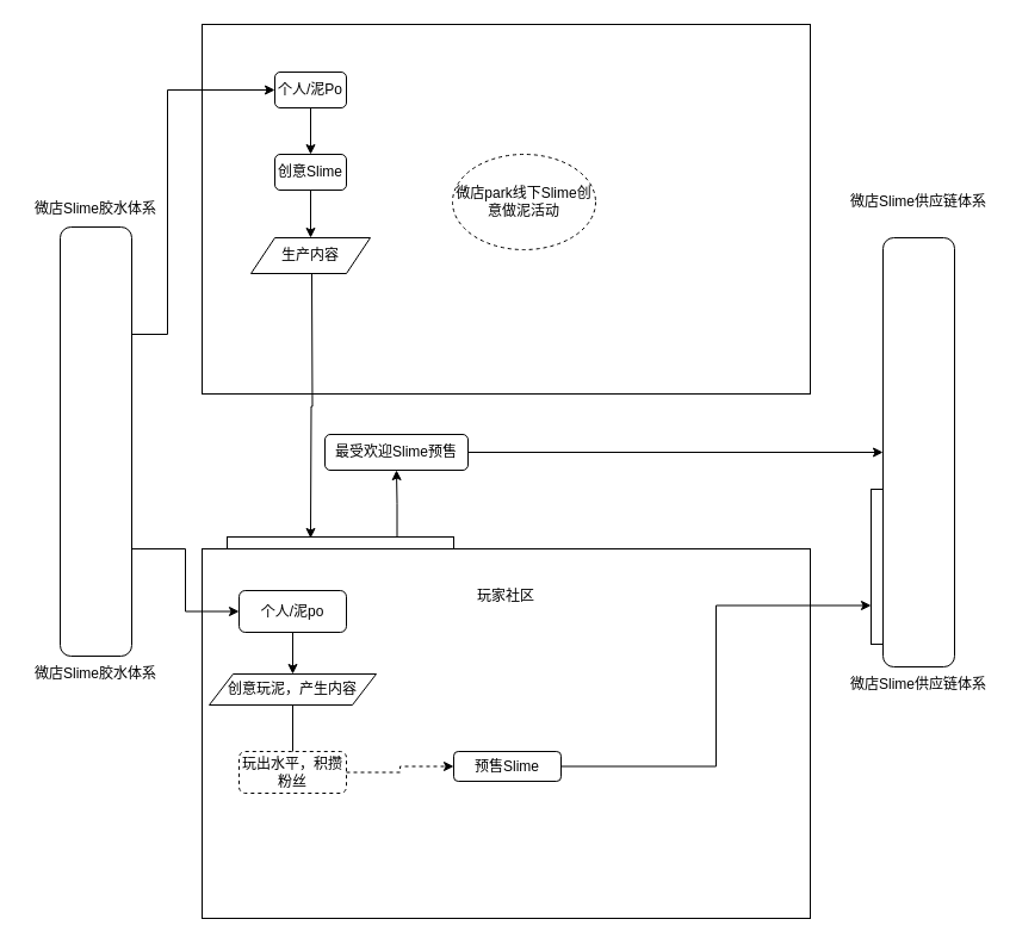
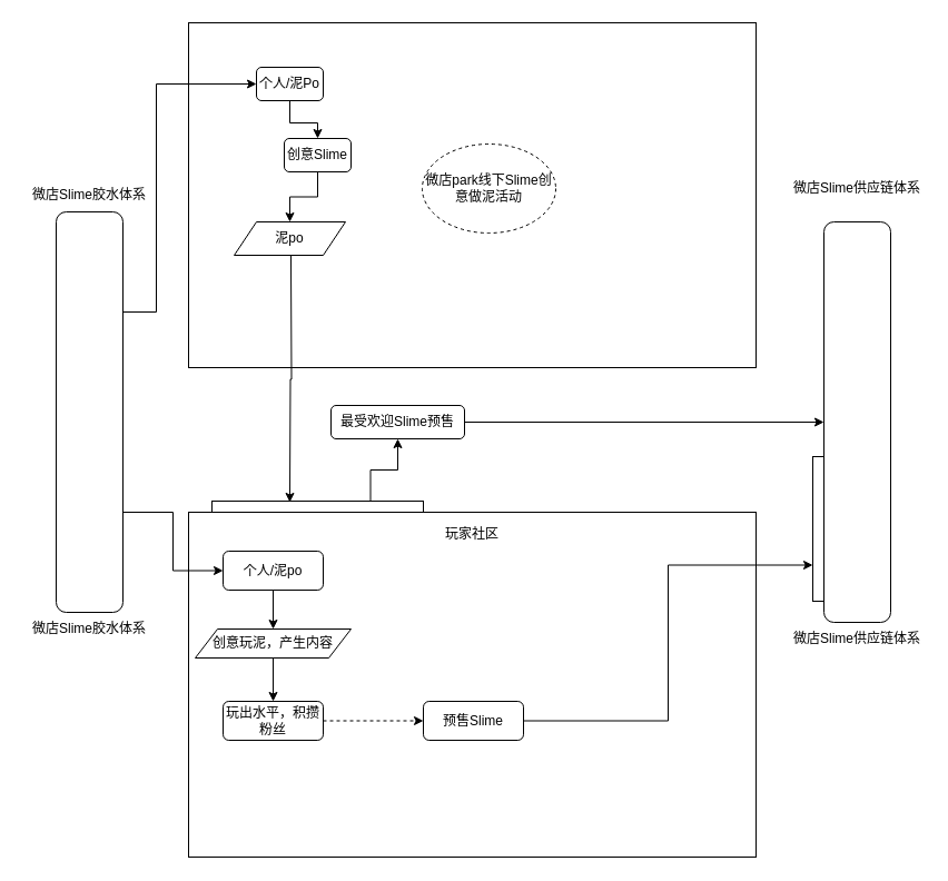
  <mxCell id="0" />
  <mxCell id="1" parent="0" />
  <mxCell id="2" value="" style="rounded=0;whiteSpace=wrap;html=1;fillColor=none;" vertex="1" parent="1"><mxGeometry x="169" y="20" width="510" height="310" as="geometry" /></mxCell>
  <mxCell id="3" value="" style="rounded=0;whiteSpace=wrap;html=1;fillColor=none;" vertex="1" parent="1"><mxGeometry x="169" y="460" width="510" height="310" as="geometry" /></mxCell>
- <mxCell id="4" value="玩家社区" style="text;html=1;strokeColor=none;fillColor=none;align=center;verticalAlign=middle;whiteSpace=wrap;rounded=0;" vertex="1" parent="1"><mxGeometry x="379" y="490" width="90" height="20" as="geometry" /></mxCell>
+ <mxCell id="4" value="玩家社区" style="text;html=1;strokeColor=none;fillColor=none;align=center;verticalAlign=middle;whiteSpace=wrap;rounded=0;" vertex="1" parent="1"><mxGeometry x="379" y="470" width="90" height="20" as="geometry" /></mxCell>
  <mxCell id="5" value="" style="rounded=1;whiteSpace=wrap;html=1;fillColor=none;" vertex="1" parent="1"><mxGeometry x="740" y="199" width="60" height="360" as="geometry" /></mxCell>
  <mxCell id="6" value="微店Slime供应链体系" style="text;html=1;strokeColor=none;fillColor=none;align=center;verticalAlign=middle;whiteSpace=wrap;rounded=0;" vertex="1" parent="1"><mxGeometry x="710" y="159" width="120" height="20" as="geometry" /></mxCell>
  <mxCell id="7" value="微店Slime供应链体系" style="text;html=1;strokeColor=none;fillColor=none;align=center;verticalAlign=middle;whiteSpace=wrap;rounded=0;" vertex="1" parent="1"><mxGeometry x="710" y="564" width="120" height="20" as="geometry" /></mxCell>
  <mxCell id="8" style="edgeStyle=orthogonalEdgeStyle;rounded=0;orthogonalLoop=1;jettySize=auto;html=1;exitX=1;exitY=0.25;exitDx=0;exitDy=0;entryX=0;entryY=0.5;entryDx=0;entryDy=0;" edge="1" parent="1" source="10" target="14"><mxGeometry relative="1" as="geometry"><Array as="points"><mxPoint x="140" y="280" /><mxPoint x="140" y="75" /></Array></mxGeometry></mxCell>
  <mxCell id="9" style="edgeStyle=orthogonalEdgeStyle;rounded=0;orthogonalLoop=1;jettySize=auto;html=1;exitX=1;exitY=0.75;exitDx=0;exitDy=0;entryX=0;entryY=0.5;entryDx=0;entryDy=0;" edge="1" parent="1" source="10" target="25"><mxGeometry relative="1" as="geometry" /></mxCell>
  <mxCell id="10" value="" style="rounded=1;whiteSpace=wrap;html=1;fillColor=none;" vertex="1" parent="1"><mxGeometry x="50" y="190" width="60" height="360" as="geometry" /></mxCell>
  <mxCell id="11" value="微店Slime胶水体系" style="text;html=1;strokeColor=none;fillColor=none;align=center;verticalAlign=middle;whiteSpace=wrap;rounded=0;" vertex="1" parent="1"><mxGeometry x="20" y="165" width="120" height="20" as="geometry" /></mxCell>
  <mxCell id="12" value="微店Slime胶水体系" style="text;html=1;strokeColor=none;fillColor=none;align=center;verticalAlign=middle;whiteSpace=wrap;rounded=0;" vertex="1" parent="1"><mxGeometry x="20" y="555" width="120" height="20" as="geometry" /></mxCell>
  <mxCell id="13" style="edgeStyle=orthogonalEdgeStyle;rounded=0;orthogonalLoop=1;jettySize=auto;html=1;exitX=0.5;exitY=1;exitDx=0;exitDy=0;entryX=0.5;entryY=0;entryDx=0;entryDy=0;" edge="1" parent="1" source="14" target="16"><mxGeometry relative="1" as="geometry" /></mxCell>
  <mxCell id="14" value="个人/泥Po" style="rounded=1;whiteSpace=wrap;html=1;fillColor=none;" vertex="1" parent="1"><mxGeometry x="230" y="60" width="60" height="30" as="geometry" /></mxCell>
  <mxCell id="15" style="edgeStyle=orthogonalEdgeStyle;rounded=0;orthogonalLoop=1;jettySize=auto;html=1;exitX=0.5;exitY=1;exitDx=0;exitDy=0;" edge="1" parent="1" source="16" target="18"><mxGeometry relative="1" as="geometry" /></mxCell>
- <mxCell id="16" value="创意Slime" style="rounded=1;whiteSpace=wrap;html=1;fillColor=none;" vertex="1" parent="1"><mxGeometry x="230" y="129" width="60" height="30" as="geometry" /></mxCell>
+ <mxCell id="16" value="创意Slime" style="rounded=1;whiteSpace=wrap;html=1;fillColor=none;" vertex="1" parent="1"><mxGeometry x="255" y="124" width="60" height="30" as="geometry" /></mxCell>
  <mxCell id="17" style="edgeStyle=orthogonalEdgeStyle;rounded=0;orthogonalLoop=1;jettySize=auto;html=1;exitX=0.5;exitY=1;exitDx=0;exitDy=0;entryX=0.363;entryY=0.1;entryDx=0;entryDy=0;entryPerimeter=0;" edge="1" parent="1"><mxGeometry relative="1" as="geometry"><mxPoint x="261" y="229" as="sourcePoint" /><mxPoint x="259.97" y="451" as="targetPoint" /></mxGeometry></mxCell>
- <mxCell id="18" value="生产内容" style="shape=parallelogram;perimeter=parallelogramPerimeter;whiteSpace=wrap;html=1;fixedSize=1;fillColor=none;" vertex="1" parent="1"><mxGeometry x="210" y="199" width="100" height="30" as="geometry" /></mxCell>
+ <mxCell id="18" value="泥po" style="shape=parallelogram;perimeter=parallelogramPerimeter;whiteSpace=wrap;html=1;fixedSize=1;fillColor=none;" vertex="1" parent="1"><mxGeometry x="210" y="199" width="100" height="30" as="geometry" /></mxCell>
  <mxCell id="19" style="edgeStyle=orthogonalEdgeStyle;rounded=0;orthogonalLoop=1;jettySize=auto;html=1;exitX=0.75;exitY=0;exitDx=0;exitDy=0;entryX=0.5;entryY=1;entryDx=0;entryDy=0;" edge="1" parent="1" source="20" target="22"><mxGeometry relative="1" as="geometry" /></mxCell>
  <mxCell id="20" value="" style="rounded=0;whiteSpace=wrap;html=1;fillColor=none;" vertex="1" parent="1"><mxGeometry x="190" y="450" width="190" height="10" as="geometry" /></mxCell>
  <mxCell id="21" style="edgeStyle=orthogonalEdgeStyle;rounded=0;orthogonalLoop=1;jettySize=auto;html=1;exitX=1;exitY=0.5;exitDx=0;exitDy=0;entryX=0;entryY=0.5;entryDx=0;entryDy=0;" edge="1" parent="1" source="22" target="5"><mxGeometry relative="1" as="geometry" /></mxCell>
- <mxCell id="22" value="最受欢迎Slime预售" style="rounded=1;whiteSpace=wrap;html=1;fillColor=none;" vertex="1" parent="1"><mxGeometry x="272" y="364" width="120" height="30" as="geometry" /></mxCell>
+ <mxCell id="22" value="最受欢迎Slime预售" style="rounded=1;whiteSpace=wrap;html=1;fillColor=none;" vertex="1" parent="1"><mxGeometry x="297" y="364" width="120" height="30" as="geometry" /></mxCell>
  <mxCell id="23" value="微店park线下Slime创意做泥活动" style="ellipse;whiteSpace=wrap;html=1;fillColor=none;dashed=1;" vertex="1" parent="1"><mxGeometry x="379" y="129" width="120" height="80" as="geometry" /></mxCell>
  <mxCell id="24" style="edgeStyle=orthogonalEdgeStyle;rounded=0;orthogonalLoop=1;jettySize=auto;html=1;exitX=0.5;exitY=1;exitDx=0;exitDy=0;entryX=0.5;entryY=0;entryDx=0;entryDy=0;" edge="1" parent="1" source="25" target="31"><mxGeometry relative="1" as="geometry" /></mxCell>
  <mxCell id="25" value="个人/泥po" style="rounded=1;whiteSpace=wrap;html=1;fillColor=none;" vertex="1" parent="1"><mxGeometry x="200" y="495" width="90" height="35" as="geometry" /></mxCell>
  <mxCell id="26" style="edgeStyle=orthogonalEdgeStyle;rounded=0;orthogonalLoop=1;jettySize=auto;html=1;entryX=0;entryY=0.75;entryDx=0;entryDy=0;" edge="1" parent="1" source="27" target="32"><mxGeometry relative="1" as="geometry"><mxPoint x="660" y="440" as="targetPoint" /></mxGeometry></mxCell>
- <mxCell id="27" value="预售Slime" style="rounded=1;whiteSpace=wrap;html=1;fillColor=none;" vertex="1" parent="1"><mxGeometry x="380" y="630" width="90" height="25" as="geometry" /></mxCell>
+ <mxCell id="27" value="预售Slime" style="rounded=1;whiteSpace=wrap;html=1;fillColor=none;" vertex="1" parent="1"><mxGeometry x="380" y="630" width="90" height="35" as="geometry" /></mxCell>
  <mxCell id="28" style="edgeStyle=orthogonalEdgeStyle;rounded=0;orthogonalLoop=1;jettySize=auto;html=1;entryX=0;entryY=0.5;entryDx=0;entryDy=0;dashed=1;" edge="1" parent="1" source="29" target="27"><mxGeometry relative="1" as="geometry" /></mxCell>
- <mxCell id="29" value="玩出水平，积攒粉丝" style="rounded=1;whiteSpace=wrap;html=1;fillColor=none;dashed=1;" vertex="1" parent="1"><mxGeometry x="200" y="630" width="90" height="35" as="geometry" /></mxCell>
- <mxCell id="30" style="edgeStyle=orthogonalEdgeStyle;rounded=0;orthogonalLoop=1;jettySize=auto;html=1;exitX=0.5;exitY=1;exitDx=0;exitDy=0;entryX=0.5;entryY=0;entryDx=0;entryDy=0;endArrow=none;" edge="1" parent="1" source="31" target="29"><mxGeometry relative="1" as="geometry" /></mxCell>
+ <mxCell id="29" value="玩出水平，积攒粉丝" style="rounded=1;whiteSpace=wrap;html=1;fillColor=none;" vertex="1" parent="1"><mxGeometry x="200" y="630" width="90" height="35" as="geometry" /></mxCell>
+ <mxCell id="30" style="edgeStyle=orthogonalEdgeStyle;rounded=0;orthogonalLoop=1;jettySize=auto;html=1;exitX=0.5;exitY=1;exitDx=0;exitDy=0;entryX=0.5;entryY=0;entryDx=0;entryDy=0;" edge="1" parent="1" source="31" target="29"><mxGeometry relative="1" as="geometry" /></mxCell>
  <mxCell id="31" value="创意玩泥，产生内容" style="shape=parallelogram;perimeter=parallelogramPerimeter;whiteSpace=wrap;html=1;fixedSize=1;fillColor=none;" vertex="1" parent="1"><mxGeometry x="175" y="565" width="140" height="26" as="geometry" /></mxCell>
  <mxCell id="32" value="" style="rounded=0;whiteSpace=wrap;html=1;fillColor=none;" vertex="1" parent="1"><mxGeometry x="730" y="410" width="10" height="130" as="geometry" /></mxCell>
